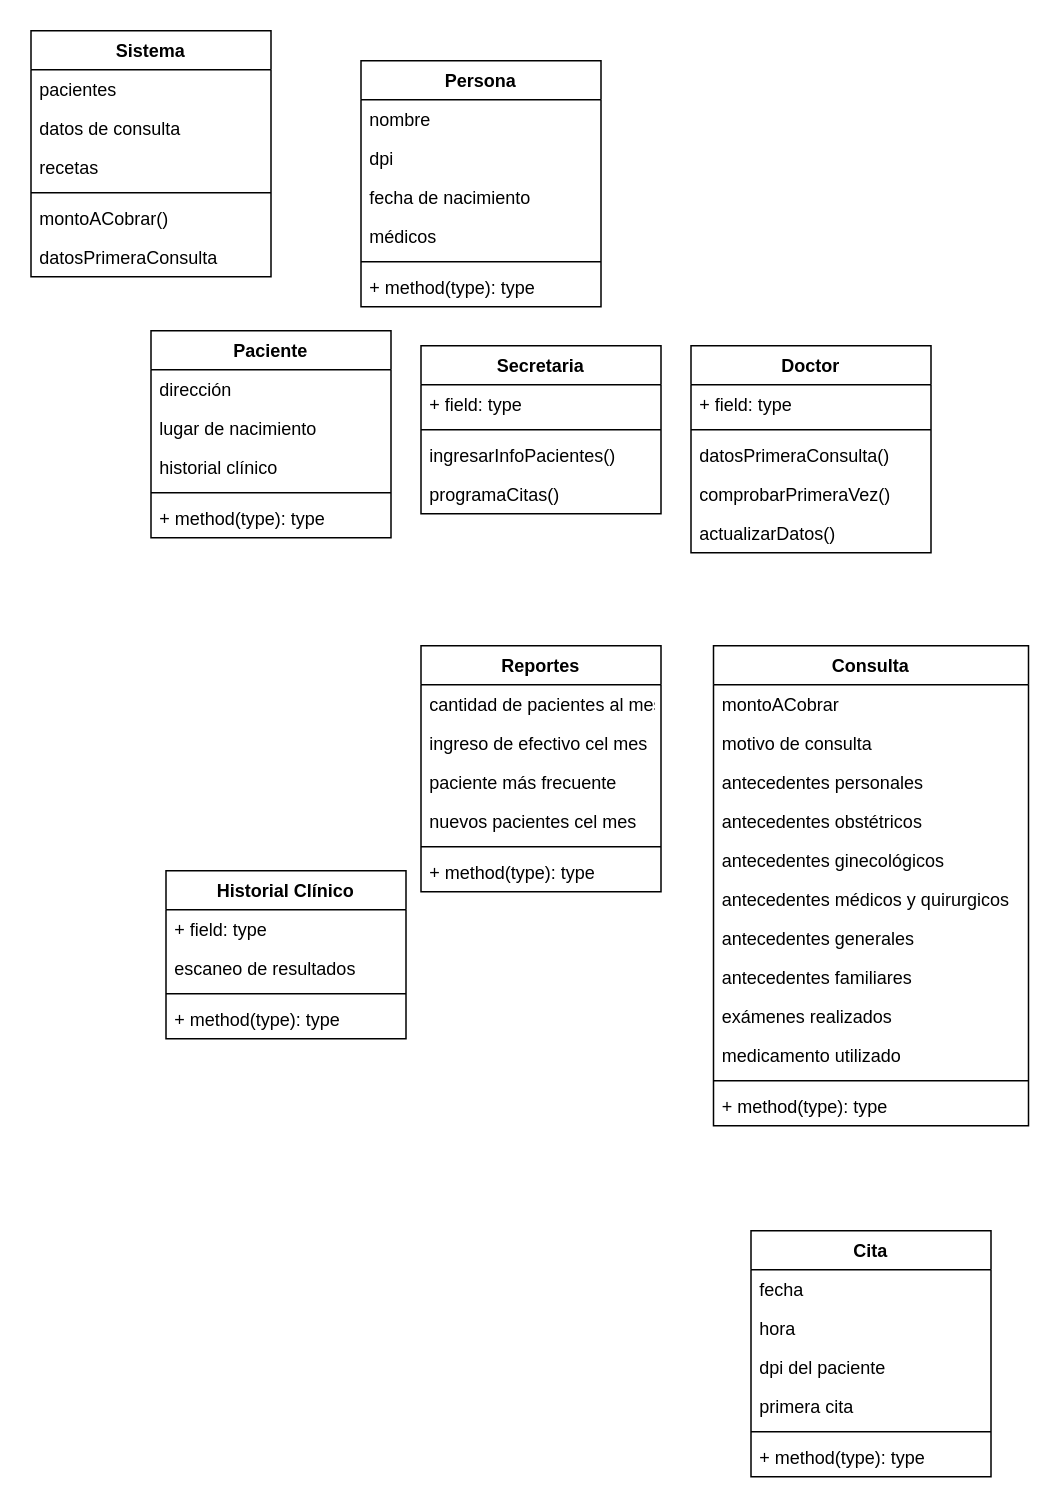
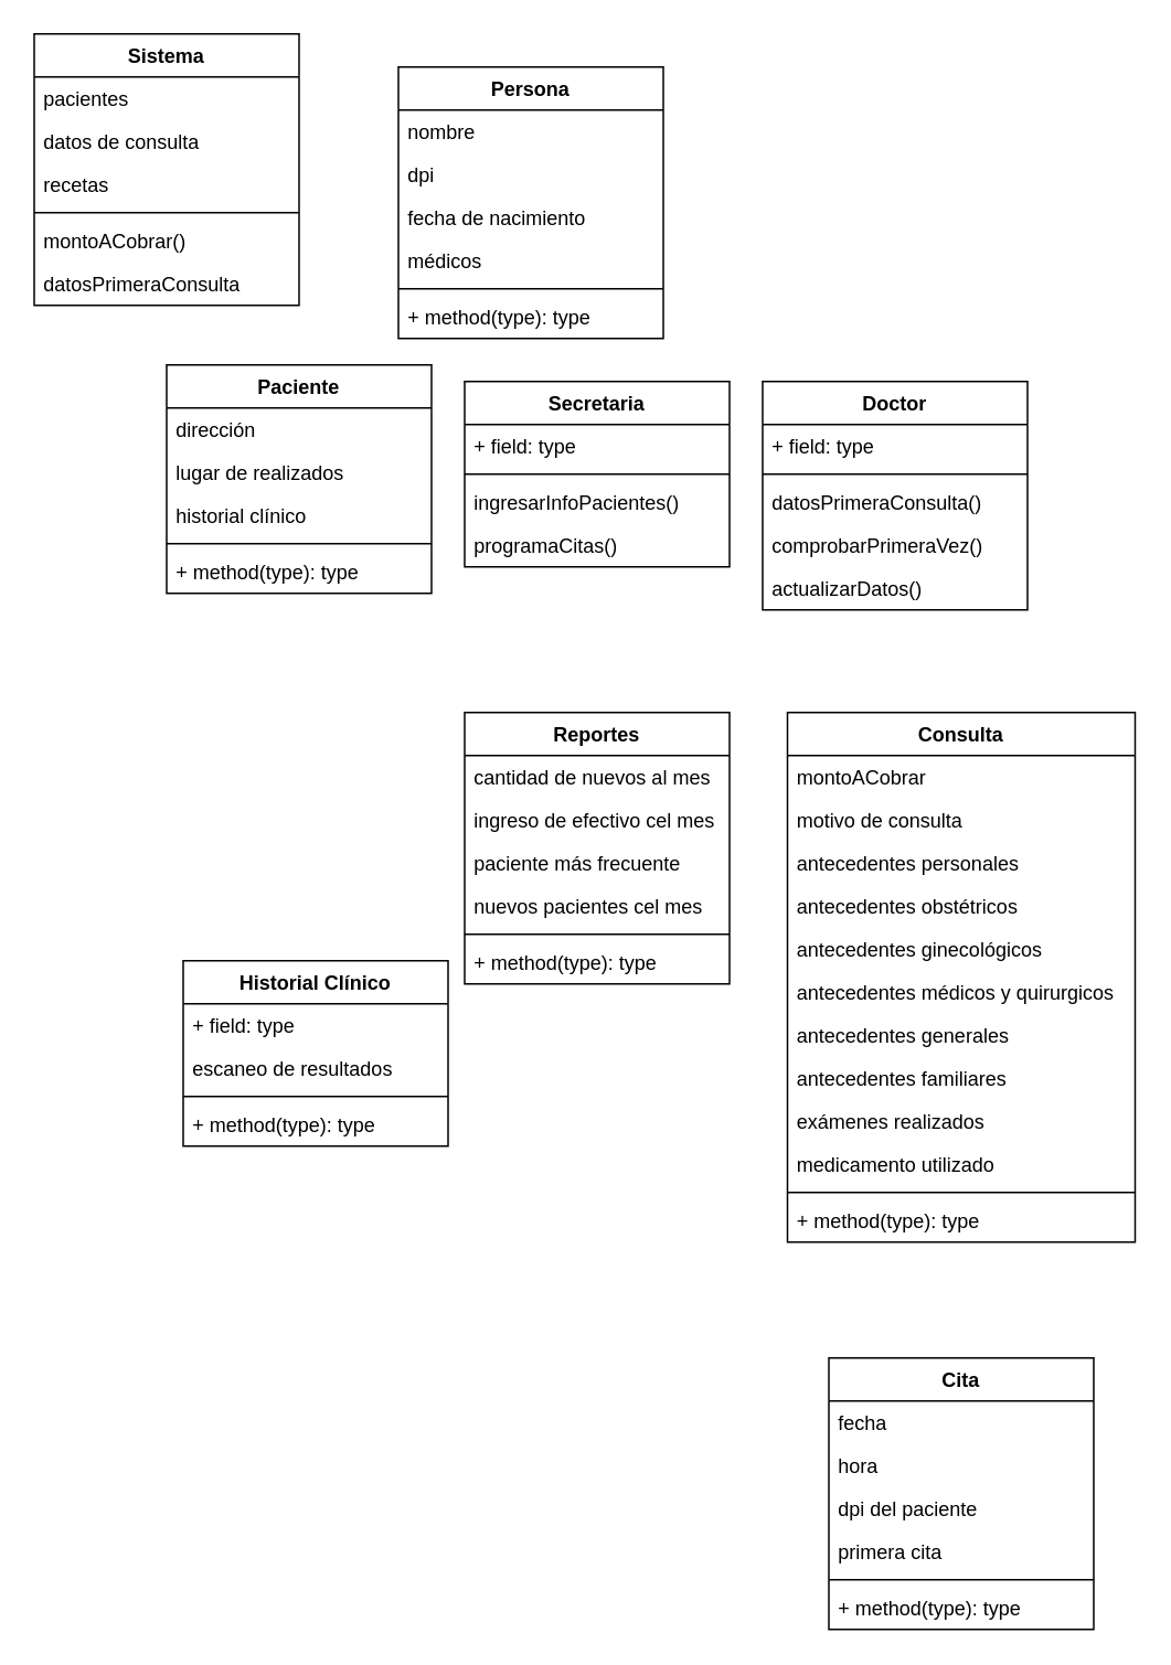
  <mxCell id="0" />
  <mxCell id="1" parent="0" />
  <mxCell id="2" value="Paciente" style="swimlane;fontStyle=1;align=center;verticalAlign=top;childLayout=stackLayout;horizontal=1;startSize=26;horizontalStack=0;resizeParent=1;resizeParentMax=0;resizeLast=0;collapsible=1;marginBottom=0;" vertex="1" parent="1"><mxGeometry x="100" y="220" width="160" height="138" as="geometry" /></mxCell>
  <mxCell id="3" value="dirección" style="text;strokeColor=none;fillColor=none;align=left;verticalAlign=top;spacingLeft=4;spacingRight=4;overflow=hidden;rotatable=0;points=[[0,0.5],[1,0.5]];portConstraint=eastwest;" vertex="1" parent="2"><mxGeometry y="26" width="160" height="26" as="geometry" /></mxCell>
- <mxCell id="4" value="lugar de nacimiento" style="text;strokeColor=none;fillColor=none;align=left;verticalAlign=top;spacingLeft=4;spacingRight=4;overflow=hidden;rotatable=0;points=[[0,0.5],[1,0.5]];portConstraint=eastwest;" vertex="1" parent="2"><mxGeometry y="52" width="160" height="26" as="geometry" /></mxCell>
+ <mxCell id="4" value="lugar de realizados" style="text;strokeColor=none;fillColor=none;align=left;verticalAlign=top;spacingLeft=4;spacingRight=4;overflow=hidden;rotatable=0;points=[[0,0.5],[1,0.5]];portConstraint=eastwest;" vertex="1" parent="2"><mxGeometry y="52" width="160" height="26" as="geometry" /></mxCell>
  <mxCell id="5" value="historial clínico" style="text;strokeColor=none;fillColor=none;align=left;verticalAlign=top;spacingLeft=4;spacingRight=4;overflow=hidden;rotatable=0;points=[[0,0.5],[1,0.5]];portConstraint=eastwest;" vertex="1" parent="2"><mxGeometry y="78" width="160" height="26" as="geometry" /></mxCell>
  <mxCell id="6" value="" style="line;strokeWidth=1;fillColor=none;align=left;verticalAlign=middle;spacingTop=-1;spacingLeft=3;spacingRight=3;rotatable=0;labelPosition=right;points=[];portConstraint=eastwest;" vertex="1" parent="2"><mxGeometry y="104" width="160" height="8" as="geometry" /></mxCell>
  <mxCell id="7" value="+ method(type): type" style="text;strokeColor=none;fillColor=none;align=left;verticalAlign=top;spacingLeft=4;spacingRight=4;overflow=hidden;rotatable=0;points=[[0,0.5],[1,0.5]];portConstraint=eastwest;" vertex="1" parent="2"><mxGeometry y="112" width="160" height="26" as="geometry" /></mxCell>
  <mxCell id="8" value="Cita" style="swimlane;fontStyle=1;align=center;verticalAlign=top;childLayout=stackLayout;horizontal=1;startSize=26;horizontalStack=0;resizeParent=1;resizeParentMax=0;resizeLast=0;collapsible=1;marginBottom=0;" vertex="1" parent="1"><mxGeometry x="500" y="820" width="160" height="164" as="geometry" /></mxCell>
  <mxCell id="9" value="fecha" style="text;strokeColor=none;fillColor=none;align=left;verticalAlign=top;spacingLeft=4;spacingRight=4;overflow=hidden;rotatable=0;points=[[0,0.5],[1,0.5]];portConstraint=eastwest;" vertex="1" parent="8"><mxGeometry y="26" width="160" height="26" as="geometry" /></mxCell>
  <mxCell id="10" value="hora" style="text;strokeColor=none;fillColor=none;align=left;verticalAlign=top;spacingLeft=4;spacingRight=4;overflow=hidden;rotatable=0;points=[[0,0.5],[1,0.5]];portConstraint=eastwest;" vertex="1" parent="8"><mxGeometry y="52" width="160" height="26" as="geometry" /></mxCell>
  <mxCell id="11" value="dpi del paciente" style="text;strokeColor=none;fillColor=none;align=left;verticalAlign=top;spacingLeft=4;spacingRight=4;overflow=hidden;rotatable=0;points=[[0,0.5],[1,0.5]];portConstraint=eastwest;" vertex="1" parent="8"><mxGeometry y="78" width="160" height="26" as="geometry" /></mxCell>
  <mxCell id="12" value="primera cita" style="text;strokeColor=none;fillColor=none;align=left;verticalAlign=top;spacingLeft=4;spacingRight=4;overflow=hidden;rotatable=0;points=[[0,0.5],[1,0.5]];portConstraint=eastwest;" vertex="1" parent="8"><mxGeometry y="104" width="160" height="26" as="geometry" /></mxCell>
  <mxCell id="13" value="" style="line;strokeWidth=1;fillColor=none;align=left;verticalAlign=middle;spacingTop=-1;spacingLeft=3;spacingRight=3;rotatable=0;labelPosition=right;points=[];portConstraint=eastwest;" vertex="1" parent="8"><mxGeometry y="130" width="160" height="8" as="geometry" /></mxCell>
  <mxCell id="14" value="+ method(type): type" style="text;strokeColor=none;fillColor=none;align=left;verticalAlign=top;spacingLeft=4;spacingRight=4;overflow=hidden;rotatable=0;points=[[0,0.5],[1,0.5]];portConstraint=eastwest;" vertex="1" parent="8"><mxGeometry y="138" width="160" height="26" as="geometry" /></mxCell>
  <mxCell id="15" value="Sistema" style="swimlane;fontStyle=1;align=center;verticalAlign=top;childLayout=stackLayout;horizontal=1;startSize=26;horizontalStack=0;resizeParent=1;resizeParentMax=0;resizeLast=0;collapsible=1;marginBottom=0;" vertex="1" parent="1"><mxGeometry x="20" y="20" width="160" height="164" as="geometry" /></mxCell>
  <mxCell id="16" value="pacientes" style="text;strokeColor=none;fillColor=none;align=left;verticalAlign=top;spacingLeft=4;spacingRight=4;overflow=hidden;rotatable=0;points=[[0,0.5],[1,0.5]];portConstraint=eastwest;" vertex="1" parent="15"><mxGeometry y="26" width="160" height="26" as="geometry" /></mxCell>
  <mxCell id="17" value="datos de consulta" style="text;strokeColor=none;fillColor=none;align=left;verticalAlign=top;spacingLeft=4;spacingRight=4;overflow=hidden;rotatable=0;points=[[0,0.5],[1,0.5]];portConstraint=eastwest;" vertex="1" parent="15"><mxGeometry y="52" width="160" height="26" as="geometry" /></mxCell>
  <mxCell id="18" value="recetas" style="text;strokeColor=none;fillColor=none;align=left;verticalAlign=top;spacingLeft=4;spacingRight=4;overflow=hidden;rotatable=0;points=[[0,0.5],[1,0.5]];portConstraint=eastwest;" vertex="1" parent="15"><mxGeometry y="78" width="160" height="26" as="geometry" /></mxCell>
  <mxCell id="19" value="" style="line;strokeWidth=1;fillColor=none;align=left;verticalAlign=middle;spacingTop=-1;spacingLeft=3;spacingRight=3;rotatable=0;labelPosition=right;points=[];portConstraint=eastwest;" vertex="1" parent="15"><mxGeometry y="104" width="160" height="8" as="geometry" /></mxCell>
  <mxCell id="20" value="montoACobrar()" style="text;strokeColor=none;fillColor=none;align=left;verticalAlign=top;spacingLeft=4;spacingRight=4;overflow=hidden;rotatable=0;points=[[0,0.5],[1,0.5]];portConstraint=eastwest;" vertex="1" parent="15"><mxGeometry y="112" width="160" height="26" as="geometry" /></mxCell>
  <mxCell id="21" value="datosPrimeraConsulta" style="text;strokeColor=none;fillColor=none;align=left;verticalAlign=top;spacingLeft=4;spacingRight=4;overflow=hidden;rotatable=0;points=[[0,0.5],[1,0.5]];portConstraint=eastwest;" vertex="1" parent="15"><mxGeometry y="138" width="160" height="26" as="geometry" /></mxCell>
  <mxCell id="22" value="Historial Clínico" style="swimlane;fontStyle=1;align=center;verticalAlign=top;childLayout=stackLayout;horizontal=1;startSize=26;horizontalStack=0;resizeParent=1;resizeParentMax=0;resizeLast=0;collapsible=1;marginBottom=0;" vertex="1" parent="1"><mxGeometry x="110" y="580" width="160" height="112" as="geometry" /></mxCell>
  <mxCell id="23" value="+ field: type" style="text;strokeColor=none;fillColor=none;align=left;verticalAlign=top;spacingLeft=4;spacingRight=4;overflow=hidden;rotatable=0;points=[[0,0.5],[1,0.5]];portConstraint=eastwest;" vertex="1" parent="22"><mxGeometry y="26" width="160" height="26" as="geometry" /></mxCell>
  <mxCell id="24" value="escaneo de resultados" style="text;strokeColor=none;fillColor=none;align=left;verticalAlign=top;spacingLeft=4;spacingRight=4;overflow=hidden;rotatable=0;points=[[0,0.5],[1,0.5]];portConstraint=eastwest;" vertex="1" parent="22"><mxGeometry y="52" width="160" height="26" as="geometry" /></mxCell>
  <mxCell id="25" value="" style="line;strokeWidth=1;fillColor=none;align=left;verticalAlign=middle;spacingTop=-1;spacingLeft=3;spacingRight=3;rotatable=0;labelPosition=right;points=[];portConstraint=eastwest;" vertex="1" parent="22"><mxGeometry y="78" width="160" height="8" as="geometry" /></mxCell>
  <mxCell id="26" value="+ method(type): type" style="text;strokeColor=none;fillColor=none;align=left;verticalAlign=top;spacingLeft=4;spacingRight=4;overflow=hidden;rotatable=0;points=[[0,0.5],[1,0.5]];portConstraint=eastwest;" vertex="1" parent="22"><mxGeometry y="86" width="160" height="26" as="geometry" /></mxCell>
  <mxCell id="27" value="Consulta" style="swimlane;fontStyle=1;align=center;verticalAlign=top;childLayout=stackLayout;horizontal=1;startSize=26;horizontalStack=0;resizeParent=1;resizeParentMax=0;resizeLast=0;collapsible=1;marginBottom=0;" vertex="1" parent="1"><mxGeometry x="475" y="430" width="210" height="320" as="geometry" /></mxCell>
  <mxCell id="28" value="montoACobrar" style="text;strokeColor=none;fillColor=none;align=left;verticalAlign=top;spacingLeft=4;spacingRight=4;overflow=hidden;rotatable=0;points=[[0,0.5],[1,0.5]];portConstraint=eastwest;" vertex="1" parent="27"><mxGeometry y="26" width="210" height="26" as="geometry" /></mxCell>
  <mxCell id="29" value="motivo de consulta" style="text;strokeColor=none;fillColor=none;align=left;verticalAlign=top;spacingLeft=4;spacingRight=4;overflow=hidden;rotatable=0;points=[[0,0.5],[1,0.5]];portConstraint=eastwest;" vertex="1" parent="27"><mxGeometry y="52" width="210" height="26" as="geometry" /></mxCell>
  <mxCell id="30" value="antecedentes personales" style="text;strokeColor=none;fillColor=none;align=left;verticalAlign=top;spacingLeft=4;spacingRight=4;overflow=hidden;rotatable=0;points=[[0,0.5],[1,0.5]];portConstraint=eastwest;" vertex="1" parent="27"><mxGeometry y="78" width="210" height="26" as="geometry" /></mxCell>
  <mxCell id="31" value="antecedentes obstétricos" style="text;strokeColor=none;fillColor=none;align=left;verticalAlign=top;spacingLeft=4;spacingRight=4;overflow=hidden;rotatable=0;points=[[0,0.5],[1,0.5]];portConstraint=eastwest;" vertex="1" parent="27"><mxGeometry y="104" width="210" height="26" as="geometry" /></mxCell>
  <mxCell id="32" value="antecedentes ginecológicos" style="text;strokeColor=none;fillColor=none;align=left;verticalAlign=top;spacingLeft=4;spacingRight=4;overflow=hidden;rotatable=0;points=[[0,0.5],[1,0.5]];portConstraint=eastwest;" vertex="1" parent="27"><mxGeometry y="130" width="210" height="26" as="geometry" /></mxCell>
  <mxCell id="33" value="antecedentes médicos y quirurgicos" style="text;strokeColor=none;fillColor=none;align=left;verticalAlign=top;spacingLeft=4;spacingRight=4;overflow=hidden;rotatable=0;points=[[0,0.5],[1,0.5]];portConstraint=eastwest;" vertex="1" parent="27"><mxGeometry y="156" width="210" height="26" as="geometry" /></mxCell>
  <mxCell id="34" value="antecedentes generales" style="text;strokeColor=none;fillColor=none;align=left;verticalAlign=top;spacingLeft=4;spacingRight=4;overflow=hidden;rotatable=0;points=[[0,0.5],[1,0.5]];portConstraint=eastwest;" vertex="1" parent="27"><mxGeometry y="182" width="210" height="26" as="geometry" /></mxCell>
  <mxCell id="35" value="antecedentes familiares" style="text;strokeColor=none;fillColor=none;align=left;verticalAlign=top;spacingLeft=4;spacingRight=4;overflow=hidden;rotatable=0;points=[[0,0.5],[1,0.5]];portConstraint=eastwest;" vertex="1" parent="27"><mxGeometry y="208" width="210" height="26" as="geometry" /></mxCell>
  <mxCell id="36" value="exámenes realizados" style="text;strokeColor=none;fillColor=none;align=left;verticalAlign=top;spacingLeft=4;spacingRight=4;overflow=hidden;rotatable=0;points=[[0,0.5],[1,0.5]];portConstraint=eastwest;" vertex="1" parent="27"><mxGeometry y="234" width="210" height="26" as="geometry" /></mxCell>
  <mxCell id="37" value="medicamento utilizado" style="text;strokeColor=none;fillColor=none;align=left;verticalAlign=top;spacingLeft=4;spacingRight=4;overflow=hidden;rotatable=0;points=[[0,0.5],[1,0.5]];portConstraint=eastwest;" vertex="1" parent="27"><mxGeometry y="260" width="210" height="26" as="geometry" /></mxCell>
  <mxCell id="38" value="" style="line;strokeWidth=1;fillColor=none;align=left;verticalAlign=middle;spacingTop=-1;spacingLeft=3;spacingRight=3;rotatable=0;labelPosition=right;points=[];portConstraint=eastwest;" vertex="1" parent="27"><mxGeometry y="286" width="210" height="8" as="geometry" /></mxCell>
  <mxCell id="39" value="+ method(type): type" style="text;strokeColor=none;fillColor=none;align=left;verticalAlign=top;spacingLeft=4;spacingRight=4;overflow=hidden;rotatable=0;points=[[0,0.5],[1,0.5]];portConstraint=eastwest;" vertex="1" parent="27"><mxGeometry y="294" width="210" height="26" as="geometry" /></mxCell>
  <mxCell id="40" value="Persona" style="swimlane;fontStyle=1;align=center;verticalAlign=top;childLayout=stackLayout;horizontal=1;startSize=26;horizontalStack=0;resizeParent=1;resizeParentMax=0;resizeLast=0;collapsible=1;marginBottom=0;" vertex="1" parent="1"><mxGeometry x="240" y="40" width="160" height="164" as="geometry" /></mxCell>
  <mxCell id="41" value="nombre" style="text;strokeColor=none;fillColor=none;align=left;verticalAlign=top;spacingLeft=4;spacingRight=4;overflow=hidden;rotatable=0;points=[[0,0.5],[1,0.5]];portConstraint=eastwest;" vertex="1" parent="40"><mxGeometry y="26" width="160" height="26" as="geometry" /></mxCell>
  <mxCell id="42" value="dpi" style="text;strokeColor=none;fillColor=none;align=left;verticalAlign=top;spacingLeft=4;spacingRight=4;overflow=hidden;rotatable=0;points=[[0,0.5],[1,0.5]];portConstraint=eastwest;" vertex="1" parent="40"><mxGeometry y="52" width="160" height="26" as="geometry" /></mxCell>
  <mxCell id="43" value="fecha de nacimiento" style="text;strokeColor=none;fillColor=none;align=left;verticalAlign=top;spacingLeft=4;spacingRight=4;overflow=hidden;rotatable=0;points=[[0,0.5],[1,0.5]];portConstraint=eastwest;" vertex="1" parent="40"><mxGeometry y="78" width="160" height="26" as="geometry" /></mxCell>
  <mxCell id="44" value="médicos" style="text;strokeColor=none;fillColor=none;align=left;verticalAlign=top;spacingLeft=4;spacingRight=4;overflow=hidden;rotatable=0;points=[[0,0.5],[1,0.5]];portConstraint=eastwest;" vertex="1" parent="40"><mxGeometry y="104" width="160" height="26" as="geometry" /></mxCell>
  <mxCell id="45" value="" style="line;strokeWidth=1;fillColor=none;align=left;verticalAlign=middle;spacingTop=-1;spacingLeft=3;spacingRight=3;rotatable=0;labelPosition=right;points=[];portConstraint=eastwest;" vertex="1" parent="40"><mxGeometry y="130" width="160" height="8" as="geometry" /></mxCell>
  <mxCell id="46" value="+ method(type): type" style="text;strokeColor=none;fillColor=none;align=left;verticalAlign=top;spacingLeft=4;spacingRight=4;overflow=hidden;rotatable=0;points=[[0,0.5],[1,0.5]];portConstraint=eastwest;" vertex="1" parent="40"><mxGeometry y="138" width="160" height="26" as="geometry" /></mxCell>
  <mxCell id="47" value="Secretaria" style="swimlane;fontStyle=1;align=center;verticalAlign=top;childLayout=stackLayout;horizontal=1;startSize=26;horizontalStack=0;resizeParent=1;resizeParentMax=0;resizeLast=0;collapsible=1;marginBottom=0;" vertex="1" parent="1"><mxGeometry x="280" y="230" width="160" height="112" as="geometry" /></mxCell>
  <mxCell id="48" value="+ field: type" style="text;strokeColor=none;fillColor=none;align=left;verticalAlign=top;spacingLeft=4;spacingRight=4;overflow=hidden;rotatable=0;points=[[0,0.5],[1,0.5]];portConstraint=eastwest;" vertex="1" parent="47"><mxGeometry y="26" width="160" height="26" as="geometry" /></mxCell>
  <mxCell id="49" value="" style="line;strokeWidth=1;fillColor=none;align=left;verticalAlign=middle;spacingTop=-1;spacingLeft=3;spacingRight=3;rotatable=0;labelPosition=right;points=[];portConstraint=eastwest;" vertex="1" parent="47"><mxGeometry y="52" width="160" height="8" as="geometry" /></mxCell>
  <mxCell id="50" value="ingresarInfoPacientes()" style="text;strokeColor=none;fillColor=none;align=left;verticalAlign=top;spacingLeft=4;spacingRight=4;overflow=hidden;rotatable=0;points=[[0,0.5],[1,0.5]];portConstraint=eastwest;" vertex="1" parent="47"><mxGeometry y="60" width="160" height="26" as="geometry" /></mxCell>
  <mxCell id="51" value="programaCitas()" style="text;strokeColor=none;fillColor=none;align=left;verticalAlign=top;spacingLeft=4;spacingRight=4;overflow=hidden;rotatable=0;points=[[0,0.5],[1,0.5]];portConstraint=eastwest;" vertex="1" parent="47"><mxGeometry y="86" width="160" height="26" as="geometry" /></mxCell>
  <mxCell id="52" value="Doctor" style="swimlane;fontStyle=1;align=center;verticalAlign=top;childLayout=stackLayout;horizontal=1;startSize=26;horizontalStack=0;resizeParent=1;resizeParentMax=0;resizeLast=0;collapsible=1;marginBottom=0;" vertex="1" parent="1"><mxGeometry x="460" y="230" width="160" height="138" as="geometry" /></mxCell>
  <mxCell id="53" value="+ field: type" style="text;strokeColor=none;fillColor=none;align=left;verticalAlign=top;spacingLeft=4;spacingRight=4;overflow=hidden;rotatable=0;points=[[0,0.5],[1,0.5]];portConstraint=eastwest;" vertex="1" parent="52"><mxGeometry y="26" width="160" height="26" as="geometry" /></mxCell>
  <mxCell id="54" value="" style="line;strokeWidth=1;fillColor=none;align=left;verticalAlign=middle;spacingTop=-1;spacingLeft=3;spacingRight=3;rotatable=0;labelPosition=right;points=[];portConstraint=eastwest;" vertex="1" parent="52"><mxGeometry y="52" width="160" height="8" as="geometry" /></mxCell>
  <mxCell id="55" value="datosPrimeraConsulta()" style="text;strokeColor=none;fillColor=none;align=left;verticalAlign=top;spacingLeft=4;spacingRight=4;overflow=hidden;rotatable=0;points=[[0,0.5],[1,0.5]];portConstraint=eastwest;" vertex="1" parent="52"><mxGeometry y="60" width="160" height="26" as="geometry" /></mxCell>
  <mxCell id="56" value="comprobarPrimeraVez()" style="text;strokeColor=none;fillColor=none;align=left;verticalAlign=top;spacingLeft=4;spacingRight=4;overflow=hidden;rotatable=0;points=[[0,0.5],[1,0.5]];portConstraint=eastwest;" vertex="1" parent="52"><mxGeometry y="86" width="160" height="26" as="geometry" /></mxCell>
  <mxCell id="57" value="actualizarDatos()" style="text;strokeColor=none;fillColor=none;align=left;verticalAlign=top;spacingLeft=4;spacingRight=4;overflow=hidden;rotatable=0;points=[[0,0.5],[1,0.5]];portConstraint=eastwest;" vertex="1" parent="52"><mxGeometry y="112" width="160" height="26" as="geometry" /></mxCell>
  <mxCell id="58" value="Reportes" style="swimlane;fontStyle=1;align=center;verticalAlign=top;childLayout=stackLayout;horizontal=1;startSize=26;horizontalStack=0;resizeParent=1;resizeParentMax=0;resizeLast=0;collapsible=1;marginBottom=0;" vertex="1" parent="1"><mxGeometry x="280" y="430" width="160" height="164" as="geometry" /></mxCell>
- <mxCell id="59" value="cantidad de pacientes al mes" style="text;strokeColor=none;fillColor=none;align=left;verticalAlign=top;spacingLeft=4;spacingRight=4;overflow=hidden;rotatable=0;points=[[0,0.5],[1,0.5]];portConstraint=eastwest;" vertex="1" parent="58"><mxGeometry y="26" width="160" height="26" as="geometry" /></mxCell>
+ <mxCell id="59" value="cantidad de nuevos al mes" style="text;strokeColor=none;fillColor=none;align=left;verticalAlign=top;spacingLeft=4;spacingRight=4;overflow=hidden;rotatable=0;points=[[0,0.5],[1,0.5]];portConstraint=eastwest;" vertex="1" parent="58"><mxGeometry y="26" width="160" height="26" as="geometry" /></mxCell>
  <mxCell id="60" value="ingreso de efectivo cel mes" style="text;strokeColor=none;fillColor=none;align=left;verticalAlign=top;spacingLeft=4;spacingRight=4;overflow=hidden;rotatable=0;points=[[0,0.5],[1,0.5]];portConstraint=eastwest;" vertex="1" parent="58"><mxGeometry y="52" width="160" height="26" as="geometry" /></mxCell>
  <mxCell id="61" value="paciente más frecuente" style="text;strokeColor=none;fillColor=none;align=left;verticalAlign=top;spacingLeft=4;spacingRight=4;overflow=hidden;rotatable=0;points=[[0,0.5],[1,0.5]];portConstraint=eastwest;" vertex="1" parent="58"><mxGeometry y="78" width="160" height="26" as="geometry" /></mxCell>
  <mxCell id="62" value="nuevos pacientes cel mes" style="text;strokeColor=none;fillColor=none;align=left;verticalAlign=top;spacingLeft=4;spacingRight=4;overflow=hidden;rotatable=0;points=[[0,0.5],[1,0.5]];portConstraint=eastwest;" vertex="1" parent="58"><mxGeometry y="104" width="160" height="26" as="geometry" /></mxCell>
  <mxCell id="63" value="" style="line;strokeWidth=1;fillColor=none;align=left;verticalAlign=middle;spacingTop=-1;spacingLeft=3;spacingRight=3;rotatable=0;labelPosition=right;points=[];portConstraint=eastwest;" vertex="1" parent="58"><mxGeometry y="130" width="160" height="8" as="geometry" /></mxCell>
  <mxCell id="64" value="+ method(type): type" style="text;strokeColor=none;fillColor=none;align=left;verticalAlign=top;spacingLeft=4;spacingRight=4;overflow=hidden;rotatable=0;points=[[0,0.5],[1,0.5]];portConstraint=eastwest;" vertex="1" parent="58"><mxGeometry y="138" width="160" height="26" as="geometry" /></mxCell>
